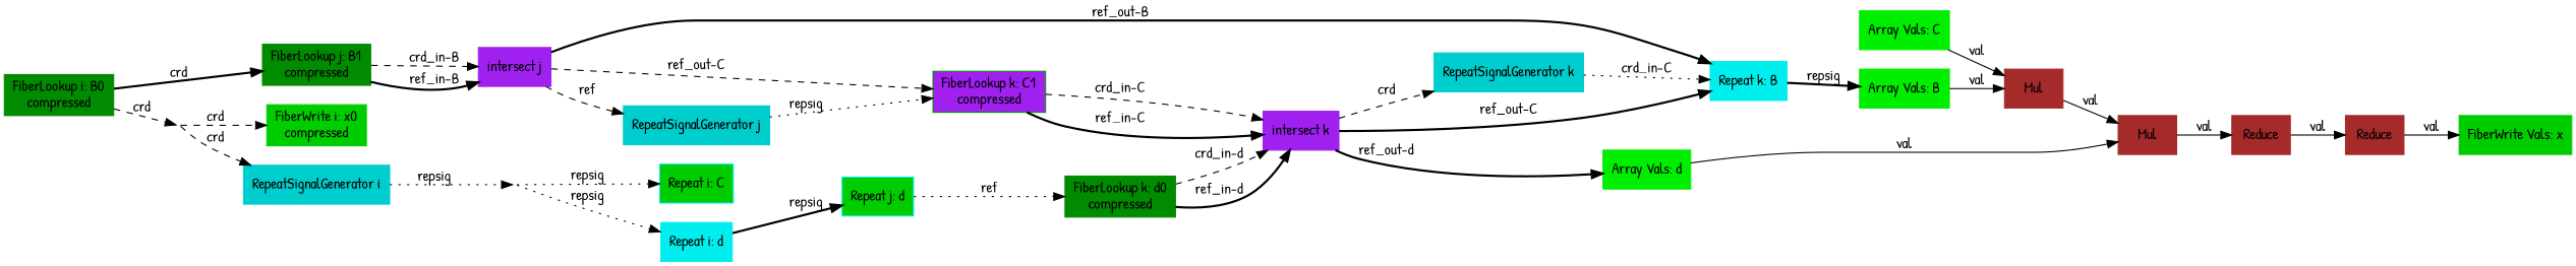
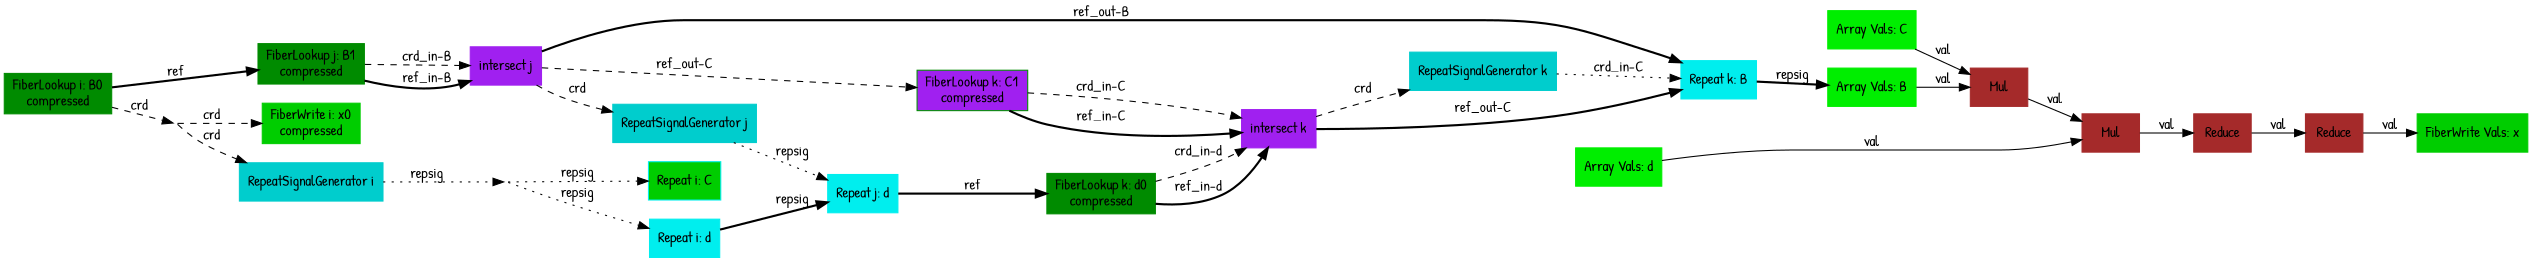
  digraph {
    fontname="Patrick Hand"
    rankdir=LR
    node [color=green4 fontname="Patrick Hand" shape=box style=filled type=fiberlookup]
    edge [fontname="Patrick Hand" style=bold type=ref]
    n1 [format=compressed index=i label="FiberLookup i: B0\ncompressed" root=true src=true tensor=B]
    23 [shape=point style=invis type=broadcast color=""]
    n3 [format=compressed index=j label="FiberLookup j: B1\ncompressed" root=false src=true tensor=B]
    n4 [color=green3 crdsize=B0_dim format=compressed index=i label="FiberWrite i: x0\ncompressed" segsize=2 sink=true tensor=x type=fiberwrite]
    n5 [color=cyan3 index=i label="RepeatSignalGenerator i" type=repsiggen]
    n6 [color=purple index=j label="intersect j" type=intersect]
    21 [shape=point style=invis type=broadcast color=""]
    n8 [color=cyan2 fillcolor=green3 index=i label="Repeat i: C" root=true tensor=C type=repeat]
    n9 [color=cyan2 index=i label="Repeat i: d" root=true tensor=d type=repeat]
-   n10 [color=cyan2 index=j label="Repeat j: d" root=false tensor=d type=repeat fillcolor=green3]
+   n10 [color=cyan2 index=j label="Repeat j: d" root=false tensor=d type=repeat]
    n11 [color=cyan3 index=j label="RepeatSignalGenerator j" type=repsiggen]
    n12 [color=cyan2 index=k label="Repeat k: B" root=false tensor=B type=repeat]
    n13 [fillcolor=purple format=compressed index=k label="FiberLookup k: C1\ncompressed" root=false src=true tensor=C]
    n14 [color=green2 label="Array Vals: B" tensor=B type=arrayvals]
    n15 [color=purple index=k label="intersect k" type=intersect]
    n16 [format=compressed index=k label="FiberLookup k: d0\ncompressed" root=false src=true tensor=d]
    n17 [color=cyan3 index=k label="RepeatSignalGenerator k" type=repsiggen]
    n18 [color=green2 label="Array Vals: d" tensor=d type=arrayvals]
    n19 [color=green2 label="Array Vals: C" tensor=C type=arrayvals]
    n20 [color=brown label=Mul type=mul]
    n21 [color=brown label=Mul type=mul]
    n22 [color=brown label=Reduce type=reduce]
    n23 [color=brown label=Reduce type=reduce]
    n24 [color=green3 label="FiberWrite Vals: x" sink=true tensor=x type=fiberwrite]
    n1 -> 23 [label=crd style=dashed type=crd]
-   n1 -> n3 [label=crd]
+   n1 -> n3 [label=ref]
    23 -> n4 [label=crd style=dashed type=crd]
    23 -> n5 [label=crd style=dashed type=crd]
    n3 -> n6 [label="crd_in-B" style=dashed type=crd]
    n3 -> n6 [label="ref_in-B"]
    n5 -> 21 [label=repsig style=dotted type=repsig]
-   n6 -> n11 [label=ref style=dashed type=crd]
+   n6 -> n11 [label=crd style=dashed type=crd]
    n6 -> n12 [label="ref_out-B"]
    n6 -> n13 [label="ref_out-C" style=dashed]
    21 -> n8 [label=repsig style=dotted type=repsig]
    21 -> n9 [label=repsig style=dotted type=repsig]
    n9 -> n10 [label=repsig]
-   n10 -> n16 [label=ref style=dotted]
-   n11 -> n13 [label=repsig style=dotted type=repsig]
+   n10 -> n16 [label=ref]
+   n11 -> n10 [label=repsig style=dotted type=repsig]
    n12 -> n14 [label=repsig]
    n13 -> n15 [label="crd_in-C" style=dashed type=crd]
    n13 -> n15 [label="ref_in-C"]
    n14 -> n20 [label=val type=val style=""]
    n15 -> n12 [label="ref_out-C"]
    n15 -> n17 [label=crd style=dashed type=crd]
-   n15 -> n18 [label="ref_out-d"]
    n16 -> n15 [label="crd_in-d" style=dashed type=crd]
    n16 -> n15 [label="ref_in-d"]
    n17 -> n12 [label="crd_in-C" style=dotted type=repsig]
    n18 -> n21 [label=val type=val style=""]
    n19 -> n20 [label=val type=val style=""]
    n20 -> n21 [label=val type=val style=""]
    n21 -> n22 [label=val type=val style=""]
    n22 -> n23 [label=val type=val style=""]
    n23 -> n24 [label=val type=val style=""]
  }
